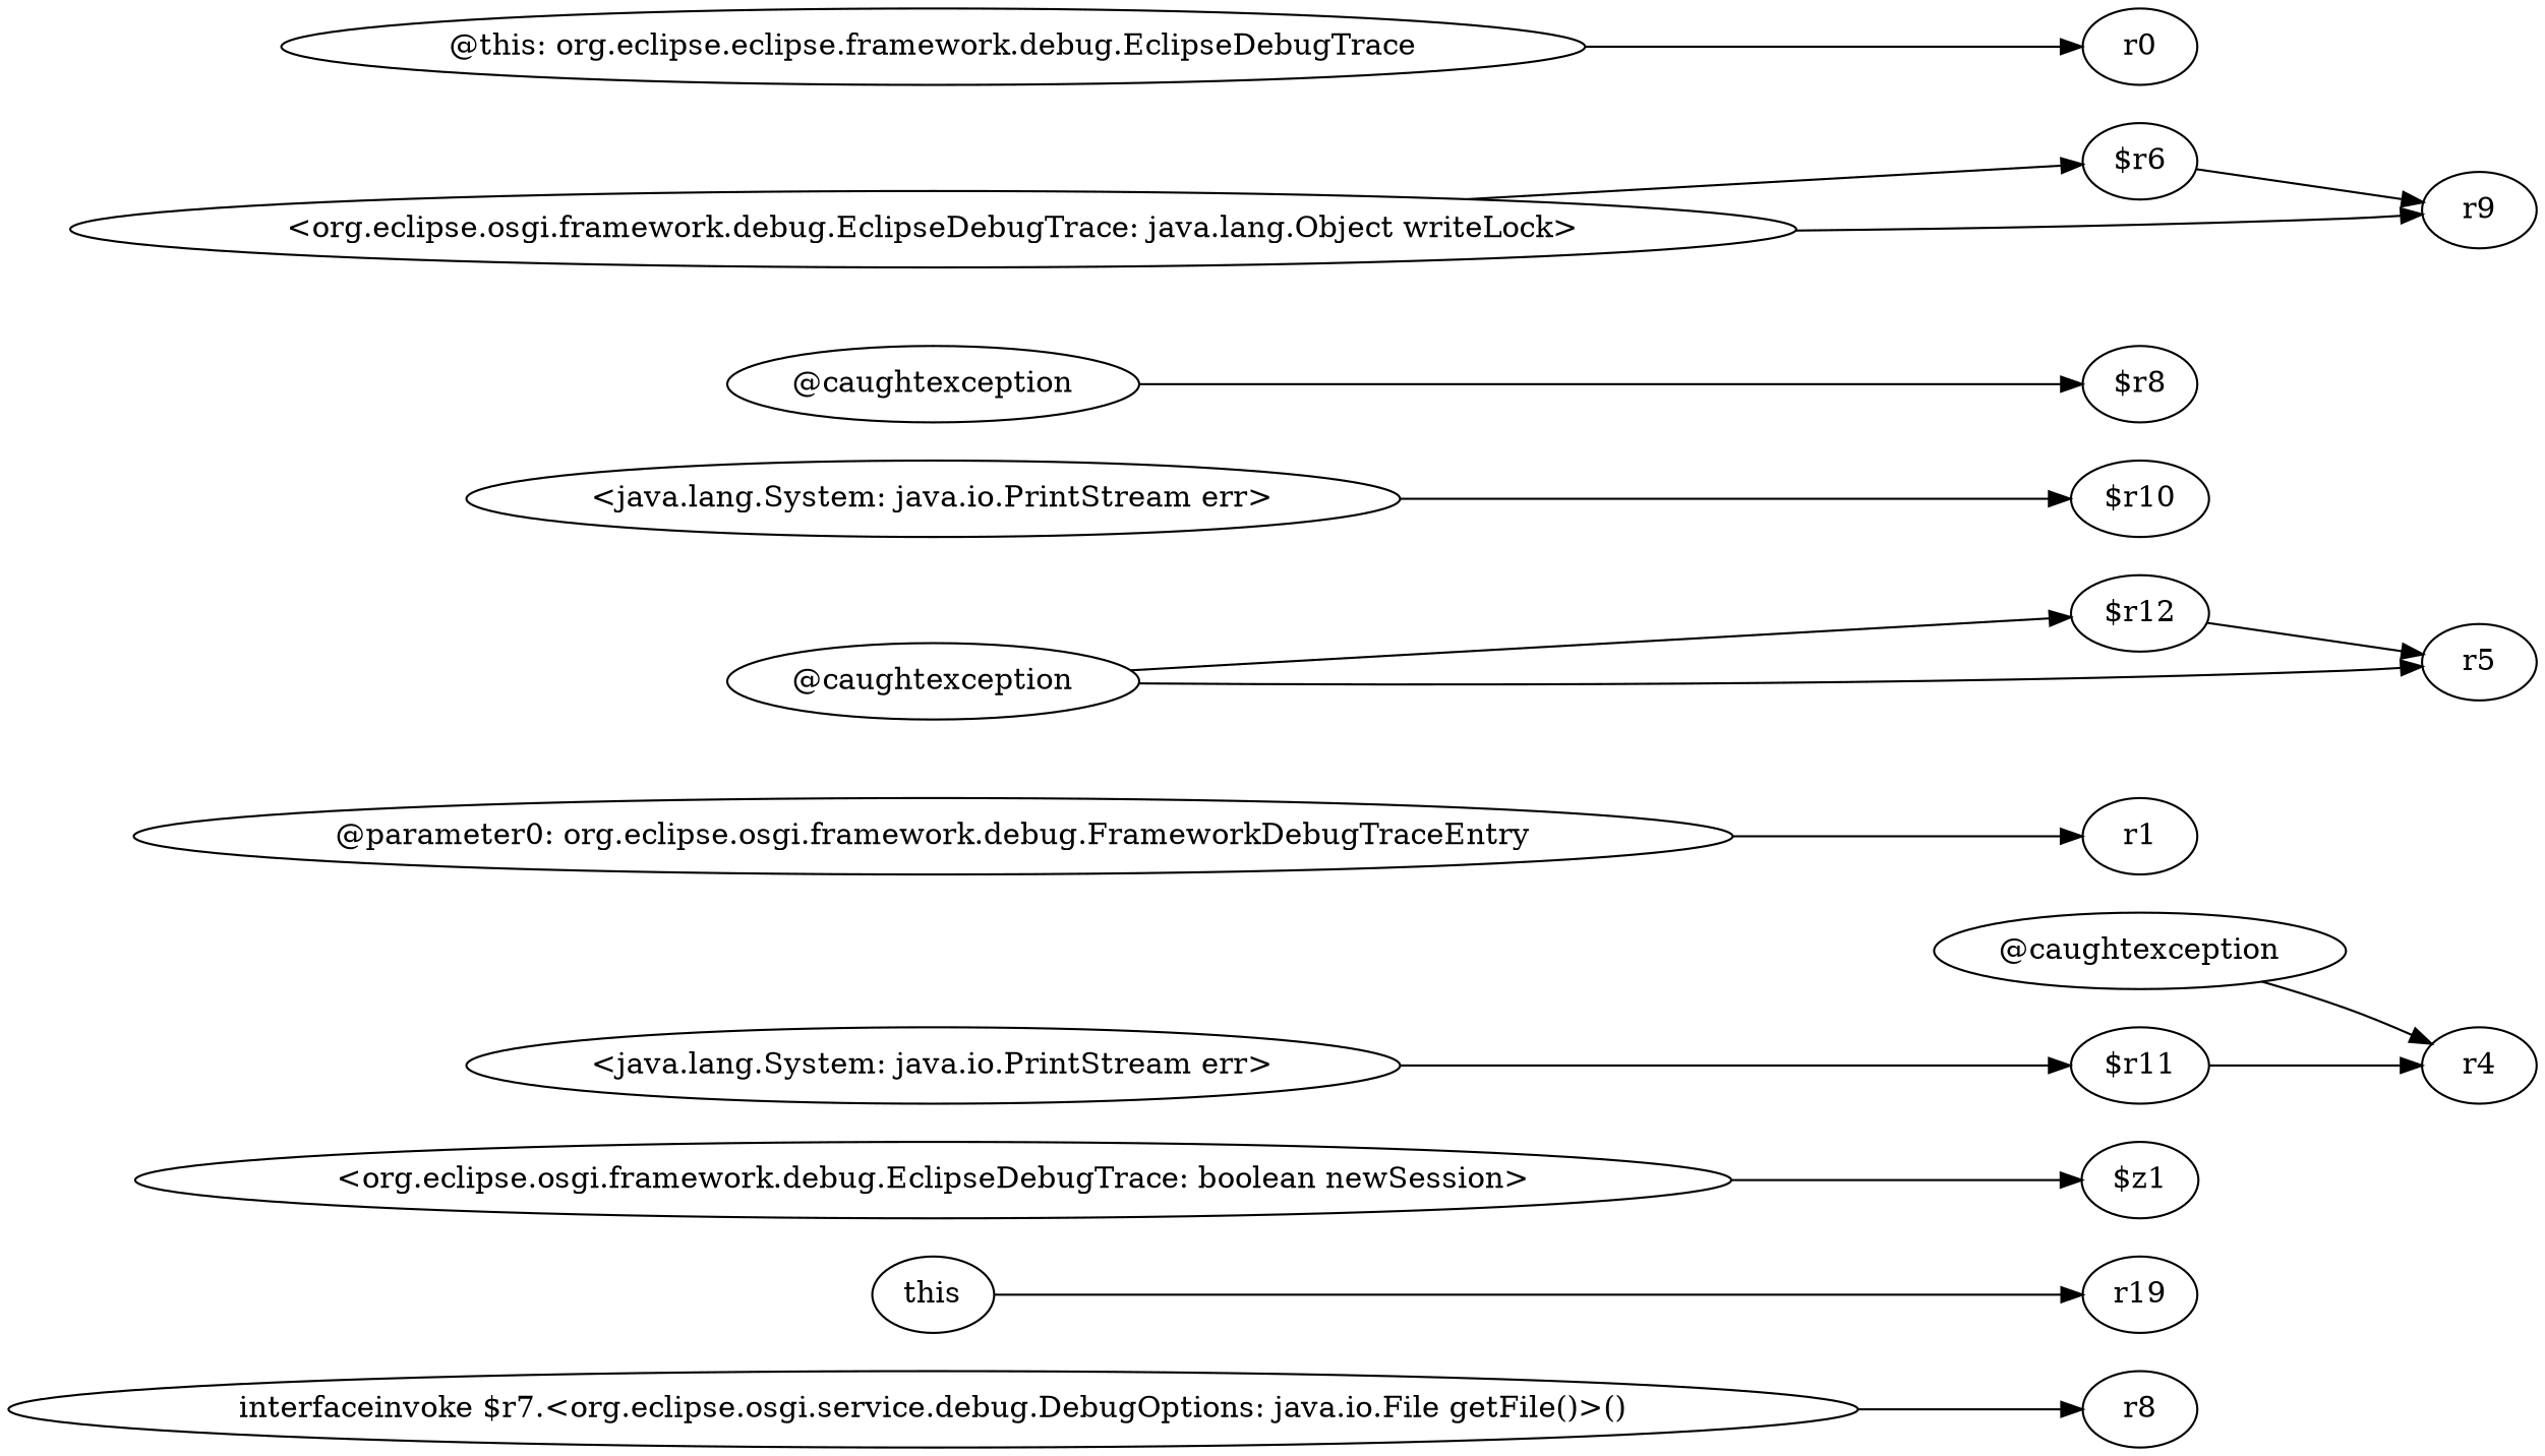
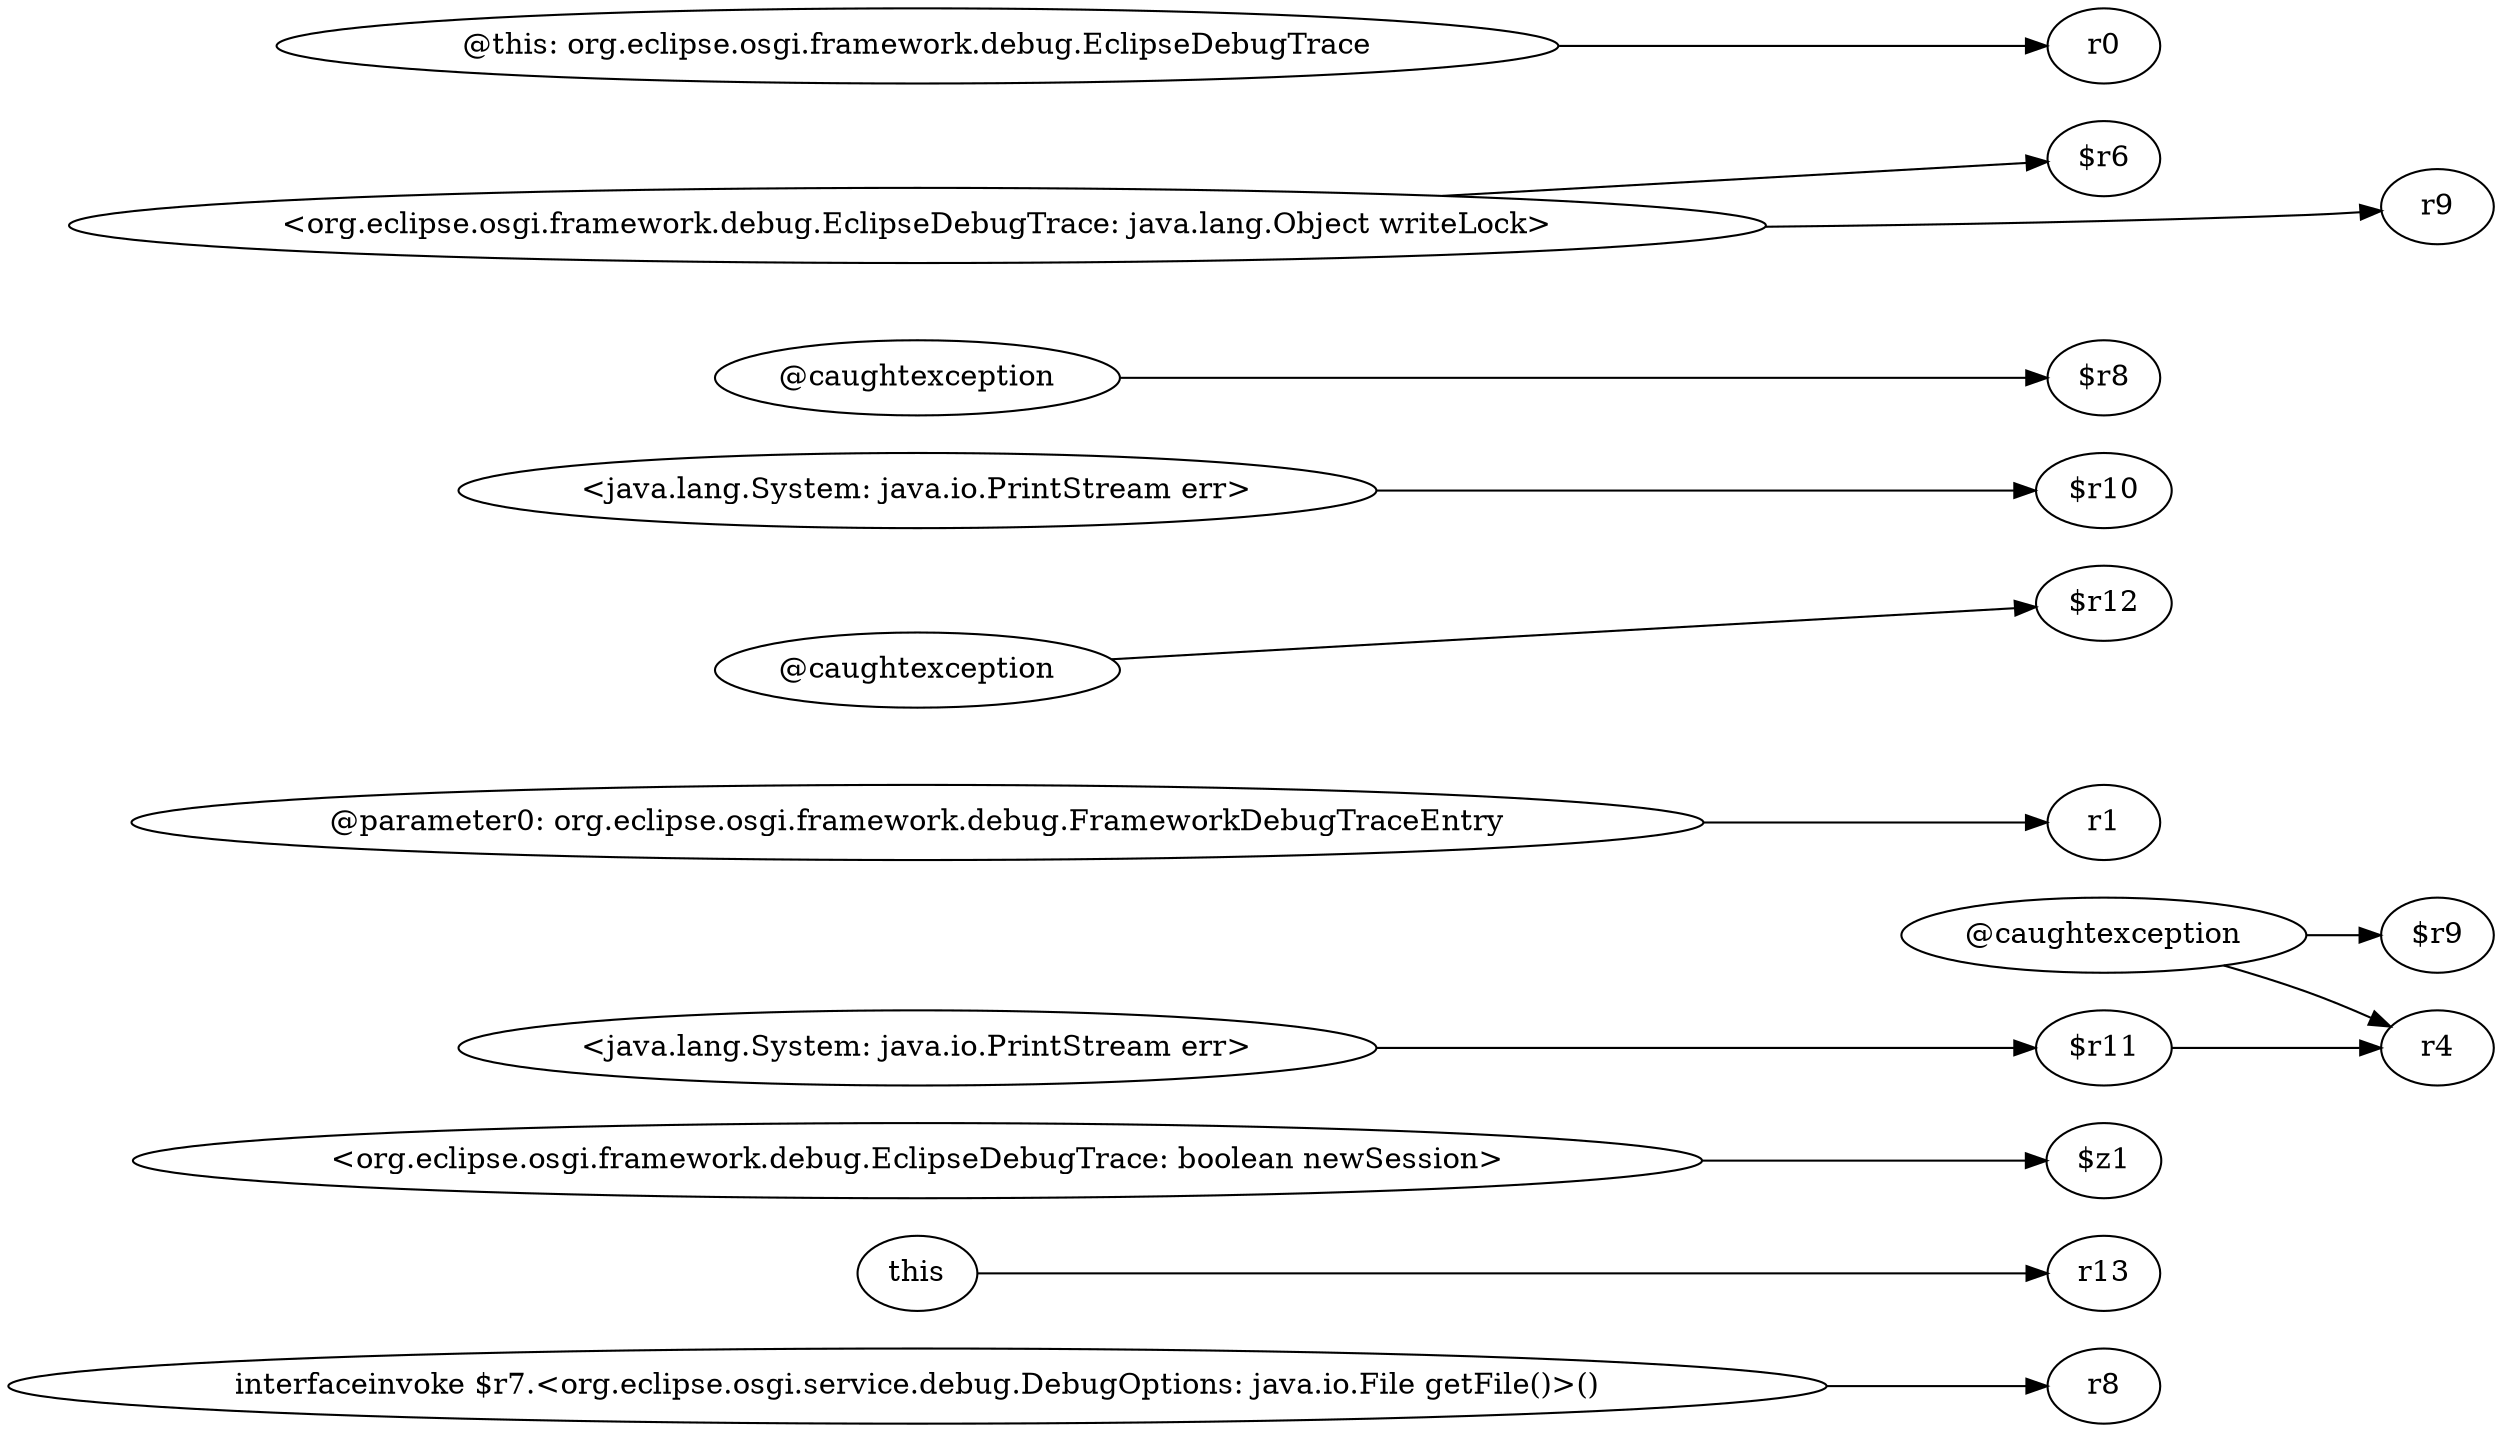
  digraph {
    rankdir=LR
    n1 [label="interfaceinvoke $r7.<org.eclipse.osgi.service.debug.DebugOptions: java.io.File getFile()>()"]
    n2 [label=r8]
    n3 [label=this]
-   n4 [label=r19]
+   n4 [label=r13]
    n5 [label="<org.eclipse.osgi.framework.debug.EclipseDebugTrace: boolean newSession>"]
    n6 [label="$z1"]
+   n7 [label="$r9"]
    n8 [label=r4]
    n9 [label="@parameter0: org.eclipse.osgi.framework.debug.FrameworkDebugTraceEntry"]
    n10 [label=r1]
    n11 [label="@caughtexception"]
    n12 [label="<java.lang.System: java.io.PrintStream err>"]
    n13 [label="$r11"]
    n14 [label="@caughtexception"]
    n15 [label="$r12"]
-   n16 [label=r5]
    n17 [label="<java.lang.System: java.io.PrintStream err>"]
    n18 [label="$r10"]
    n19 [label="@caughtexception"]
    n20 [label="$r8"]
    n21 [label="<org.eclipse.osgi.framework.debug.EclipseDebugTrace: java.lang.Object writeLock>"]
    n22 [label="$r6"]
    n23 [label=r9]
-   n24 [label="@this: org.eclipse.eclipse.framework.debug.EclipseDebugTrace"]
+   n24 [label="@this: org.eclipse.osgi.framework.debug.EclipseDebugTrace"]
    n25 [label=r0]
    n1 -> n2
    n3 -> n4
    n5 -> n6
    n9 -> n10
+   n11 -> n7
    n11 -> n8
    n12 -> n13
    n13 -> n8
    n14 -> n15
-   n14 -> n16
-   n15 -> n16
    n17 -> n18
    n19 -> n20
    n21 -> n22
    n21 -> n23
-   n22 -> n23
    n24 -> n25
  }
